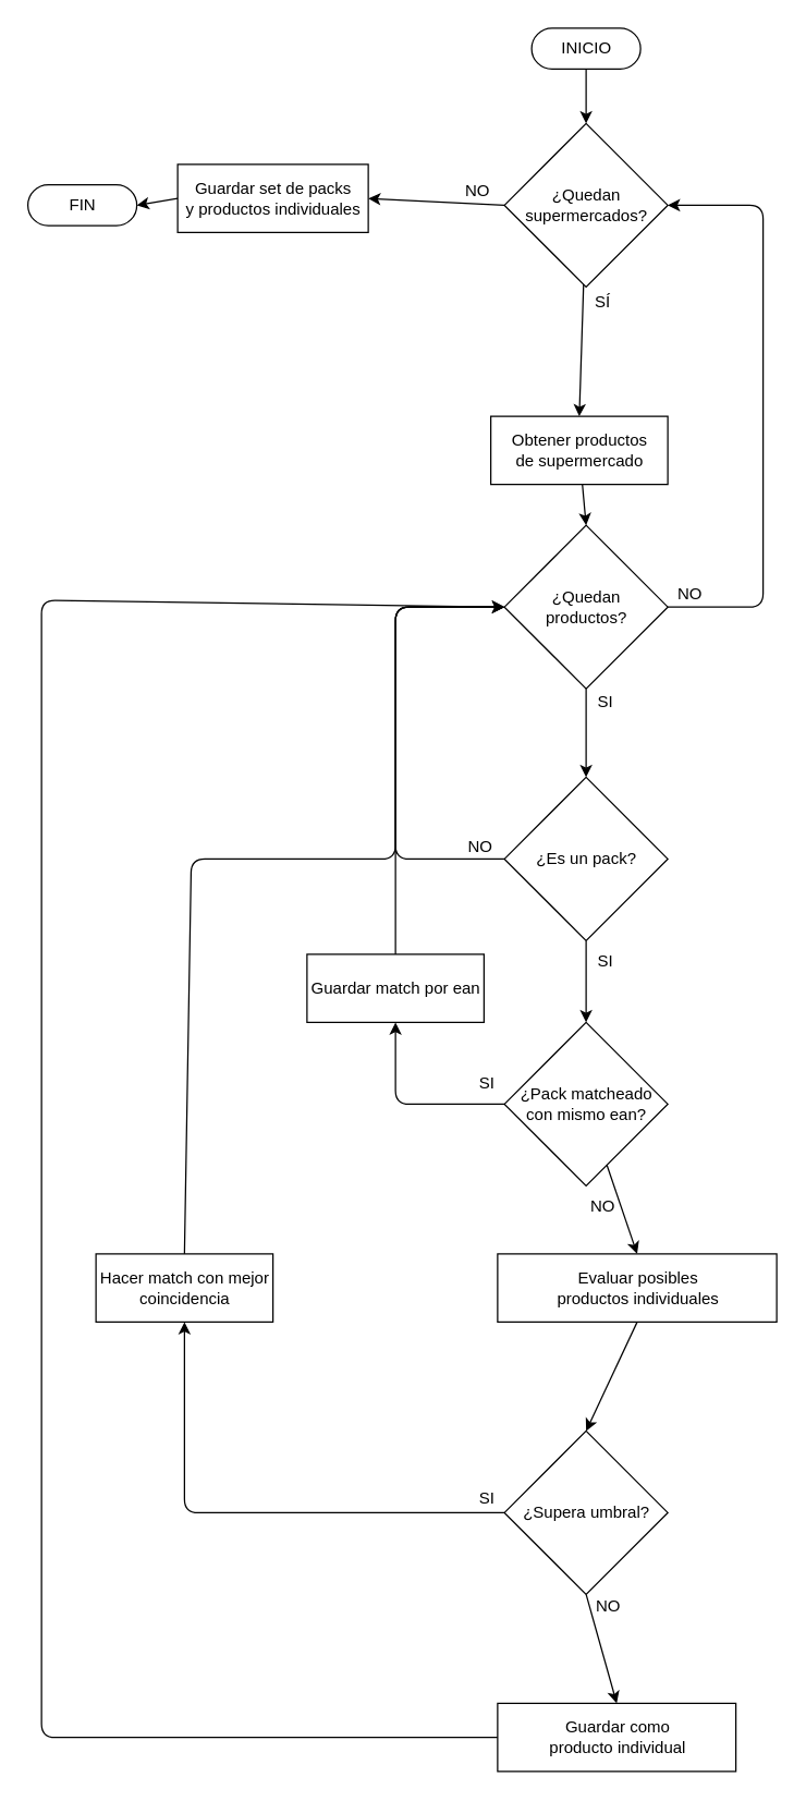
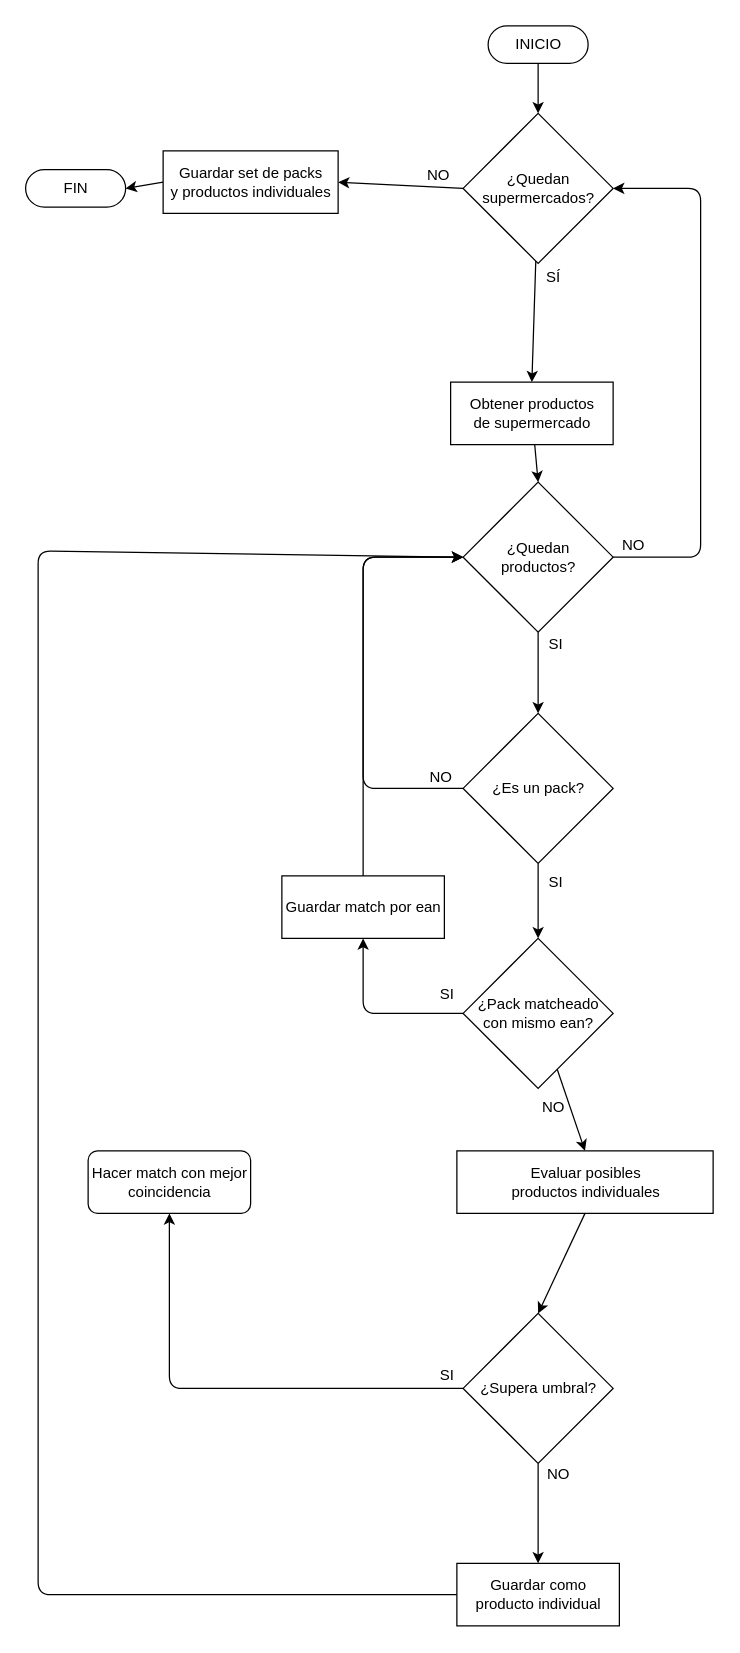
  <mxCell id="0" />
  <mxCell id="1" parent="0" />
  <mxCell id="2" style="edgeStyle=none;html=1;entryX=0.5;entryY=0;entryDx=0;entryDy=0;" edge="1" parent="1" source="4" target="7"><mxGeometry relative="1" as="geometry" /></mxCell>
  <mxCell id="3" style="edgeStyle=none;html=1;exitX=0;exitY=0.5;exitDx=0;exitDy=0;entryX=1;entryY=0.5;entryDx=0;entryDy=0;" edge="1" parent="1" source="4" target="40"><mxGeometry relative="1" as="geometry"><mxPoint x="290" y="150" as="targetPoint" /></mxGeometry></mxCell>
  <mxCell id="4" value="¿Quedan &lt;br&gt;supermercados?" style="shape=rhombus;html=1;dashed=0;whitespace=wrap;perimeter=rhombusPerimeter;" vertex="1" parent="1"><mxGeometry x="370" y="90" width="120" height="120" as="geometry" /></mxCell>
  <mxCell id="5" style="edgeStyle=none;html=1;entryX=0.5;entryY=0;entryDx=0;entryDy=0;exitX=0.5;exitY=0.5;exitDx=0;exitDy=15;exitPerimeter=0;" edge="1" parent="1" source="25" target="4"><mxGeometry relative="1" as="geometry"><mxPoint x="430" y="10" as="sourcePoint" /></mxGeometry></mxCell>
  <mxCell id="6" style="edgeStyle=none;html=1;entryX=0.5;entryY=0;entryDx=0;entryDy=0;" edge="1" parent="1" source="7" target="11"><mxGeometry relative="1" as="geometry" /></mxCell>
  <mxCell id="7" value="Obtener productos&lt;br&gt;de supermercado" style="html=1;dashed=0;whitespace=wrap;" vertex="1" parent="1"><mxGeometry x="360" y="305" width="130" height="50" as="geometry" /></mxCell>
  <mxCell id="8" value="SÍ" style="text;html=1;align=center;verticalAlign=middle;resizable=0;points=[];autosize=1;strokeColor=none;fillColor=none;" vertex="1" parent="1"><mxGeometry x="427" y="206" width="30" height="30" as="geometry" /></mxCell>
  <mxCell id="9" style="edgeStyle=none;html=1;entryX=1;entryY=0.5;entryDx=0;entryDy=0;exitX=1;exitY=0.5;exitDx=0;exitDy=0;" edge="1" parent="1" source="11" target="4"><mxGeometry relative="1" as="geometry"><Array as="points"><mxPoint x="560" y="445" /><mxPoint x="560" y="150" /></Array></mxGeometry></mxCell>
  <mxCell id="10" style="edgeStyle=none;html=1;entryX=0.5;entryY=0;entryDx=0;entryDy=0;" edge="1" parent="1" source="11" target="15"><mxGeometry relative="1" as="geometry" /></mxCell>
  <mxCell id="11" value="¿Quedan &lt;br&gt;productos?" style="shape=rhombus;html=1;dashed=0;whitespace=wrap;perimeter=rhombusPerimeter;" vertex="1" parent="1"><mxGeometry x="370" y="385" width="120" height="120" as="geometry" /></mxCell>
  <mxCell id="12" value="NO" style="text;html=1;align=center;verticalAlign=middle;resizable=0;points=[];autosize=1;strokeColor=none;fillColor=none;" vertex="1" parent="1"><mxGeometry x="486" y="421" width="40" height="30" as="geometry" /></mxCell>
  <mxCell id="13" style="edgeStyle=none;html=1;entryX=0;entryY=0.5;entryDx=0;entryDy=0;exitX=0;exitY=0.5;exitDx=0;exitDy=0;" edge="1" parent="1" source="15" target="11"><mxGeometry relative="1" as="geometry"><Array as="points"><mxPoint x="290" y="630" /><mxPoint x="290" y="445" /></Array></mxGeometry></mxCell>
  <mxCell id="14" style="edgeStyle=none;html=1;entryX=0.5;entryY=0;entryDx=0;entryDy=0;" edge="1" parent="1" source="15" target="20"><mxGeometry relative="1" as="geometry" /></mxCell>
  <mxCell id="15" value="¿Es un pack?" style="shape=rhombus;html=1;dashed=0;whitespace=wrap;perimeter=rhombusPerimeter;" vertex="1" parent="1"><mxGeometry x="370" y="570" width="120" height="120" as="geometry" /></mxCell>
  <mxCell id="16" value="NO" style="text;html=1;align=center;verticalAlign=middle;resizable=0;points=[];autosize=1;strokeColor=none;fillColor=none;" vertex="1" parent="1"><mxGeometry x="332" y="606" width="40" height="30" as="geometry" /></mxCell>
  <mxCell id="17" value="SI" style="text;html=1;align=center;verticalAlign=middle;resizable=0;points=[];autosize=1;strokeColor=none;fillColor=none;" vertex="1" parent="1"><mxGeometry x="429" y="500" width="30" height="30" as="geometry" /></mxCell>
  <mxCell id="18" style="edgeStyle=none;html=1;exitX=0;exitY=0.5;exitDx=0;exitDy=0;entryX=0.5;entryY=1;entryDx=0;entryDy=0;" edge="1" parent="1" source="20" target="23"><mxGeometry relative="1" as="geometry"><mxPoint x="570" y="810" as="targetPoint" /><Array as="points"><mxPoint x="290" y="810" /></Array></mxGeometry></mxCell>
  <mxCell id="19" style="edgeStyle=none;html=1;entryX=0.5;entryY=0;entryDx=0;entryDy=0;" edge="1" parent="1" source="20" target="27"><mxGeometry relative="1" as="geometry" /></mxCell>
  <mxCell id="20" value="¿Pack matcheado&lt;br&gt;con mismo ean?" style="shape=rhombus;html=1;dashed=0;whitespace=wrap;perimeter=rhombusPerimeter;" vertex="1" parent="1"><mxGeometry x="370" y="750" width="120" height="120" as="geometry" /></mxCell>
  <mxCell id="21" value="SI" style="text;html=1;align=center;verticalAlign=middle;resizable=0;points=[];autosize=1;strokeColor=none;fillColor=none;" vertex="1" parent="1"><mxGeometry x="429" y="690" width="30" height="30" as="geometry" /></mxCell>
  <mxCell id="22" style="edgeStyle=none;html=1;exitX=0.5;exitY=0;exitDx=0;exitDy=0;entryX=0;entryY=0.5;entryDx=0;entryDy=0;" edge="1" parent="1" source="23" target="11"><mxGeometry relative="1" as="geometry"><mxPoint x="310" y="650" as="targetPoint" /><Array as="points"><mxPoint x="290" y="445" /></Array></mxGeometry></mxCell>
  <mxCell id="23" value="Guardar match por ean" style="html=1;dashed=0;whitespace=wrap;" vertex="1" parent="1"><mxGeometry x="225" y="700" width="130" height="50" as="geometry" /></mxCell>
  <mxCell id="24" value="SI" style="text;html=1;align=center;verticalAlign=middle;resizable=0;points=[];autosize=1;strokeColor=none;fillColor=none;" vertex="1" parent="1"><mxGeometry x="342" y="780" width="30" height="30" as="geometry" /></mxCell>
  <mxCell id="25" value="INICIO" style="html=1;dashed=0;whitespace=wrap;shape=mxgraph.dfd.start" vertex="1" parent="1"><mxGeometry x="390" y="20" width="80" height="30" as="geometry" /></mxCell>
  <mxCell id="26" style="edgeStyle=none;html=1;exitX=0.5;exitY=1;exitDx=0;exitDy=0;entryX=0.5;entryY=0;entryDx=0;entryDy=0;" edge="1" parent="1" source="27" target="33"><mxGeometry relative="1" as="geometry" /></mxCell>
  <mxCell id="27" value="Evaluar posibles&lt;br&gt;productos individuales" style="html=1;dashed=0;whitespace=wrap;" vertex="1" parent="1"><mxGeometry x="365" y="920" width="205" height="50" as="geometry" /></mxCell>
  <mxCell id="28" value="NO" style="text;html=1;align=center;verticalAlign=middle;resizable=0;points=[];autosize=1;strokeColor=none;fillColor=none;" vertex="1" parent="1"><mxGeometry x="422" y="870" width="40" height="30" as="geometry" /></mxCell>
- <mxCell id="29" style="edgeStyle=none;html=1;exitX=0.5;exitY=0;exitDx=0;exitDy=0;entryX=0;entryY=0.5;entryDx=0;entryDy=0;" edge="1" parent="1" source="30" target="11"><mxGeometry relative="1" as="geometry"><Array as="points"><mxPoint x="140" y="630" /><mxPoint x="290" y="630" /><mxPoint x="290" y="445" /></Array></mxGeometry></mxCell>
- <mxCell id="30" value="Hacer match con mejor&lt;br&gt;coincidencia" style="html=1;dashed=0;whitespace=wrap;" vertex="1" parent="1"><mxGeometry x="70" y="920" width="130" height="50" as="geometry" /></mxCell>
+ <mxCell id="30" value="Hacer match con mejor&lt;br&gt;coincidencia" style="html=1;dashed=0;whitespace=wrap;rounded=1;" vertex="1" parent="1"><mxGeometry x="70" y="920" width="130" height="50" as="geometry" /></mxCell>
  <mxCell id="31" style="edgeStyle=none;html=1;exitX=0;exitY=0.5;exitDx=0;exitDy=0;entryX=0.5;entryY=1;entryDx=0;entryDy=0;" edge="1" parent="1" source="33" target="30"><mxGeometry relative="1" as="geometry"><mxPoint x="130" y="1110" as="targetPoint" /><Array as="points"><mxPoint x="135" y="1110" /></Array></mxGeometry></mxCell>
  <mxCell id="32" style="edgeStyle=none;html=1;exitX=0.5;exitY=1;exitDx=0;exitDy=0;entryX=0.5;entryY=0;entryDx=0;entryDy=0;" edge="1" parent="1" source="33" target="36"><mxGeometry relative="1" as="geometry" /></mxCell>
  <mxCell id="33" value="¿Supera umbral?" style="shape=rhombus;html=1;dashed=0;whitespace=wrap;perimeter=rhombusPerimeter;" vertex="1" parent="1"><mxGeometry x="370" y="1050" width="120" height="120" as="geometry" /></mxCell>
  <mxCell id="34" value="SI" style="text;html=1;align=center;verticalAlign=middle;resizable=0;points=[];autosize=1;strokeColor=none;fillColor=none;" vertex="1" parent="1"><mxGeometry x="342" y="1085" width="30" height="30" as="geometry" /></mxCell>
  <mxCell id="35" style="edgeStyle=none;html=1;exitX=0;exitY=0.5;exitDx=0;exitDy=0;entryX=0;entryY=0.5;entryDx=0;entryDy=0;" edge="1" parent="1" source="36" target="11"><mxGeometry relative="1" as="geometry"><Array as="points"><mxPoint x="30" y="1275" /><mxPoint x="30" y="440" /></Array></mxGeometry></mxCell>
- <mxCell id="36" value="Guardar como &lt;br&gt;producto individual" style="html=1;dashed=0;whitespace=wrap;" vertex="1" parent="1"><mxGeometry x="365" y="1250" width="175" height="50" as="geometry" /></mxCell>
+ <mxCell id="36" value="Guardar como &lt;br&gt;producto individual" style="html=1;dashed=0;whitespace=wrap;" vertex="1" parent="1"><mxGeometry x="365" y="1250" width="130" height="50" as="geometry" /></mxCell>
  <mxCell id="37" value="NO" style="text;html=1;align=center;verticalAlign=middle;resizable=0;points=[];autosize=1;strokeColor=none;fillColor=none;" vertex="1" parent="1"><mxGeometry x="426" y="1164" width="40" height="30" as="geometry" /></mxCell>
  <mxCell id="38" value="NO" style="text;html=1;align=center;verticalAlign=middle;resizable=0;points=[];autosize=1;strokeColor=none;fillColor=none;" vertex="1" parent="1"><mxGeometry x="330" y="125" width="40" height="30" as="geometry" /></mxCell>
  <mxCell id="39" style="edgeStyle=none;html=1;exitX=0;exitY=0.5;exitDx=0;exitDy=0;entryX=1;entryY=0.5;entryDx=0;entryDy=0;entryPerimeter=0;" edge="1" parent="1" source="40" target="41"><mxGeometry relative="1" as="geometry" /></mxCell>
  <mxCell id="40" value="Guardar set de packs&lt;br&gt;y productos individuales" style="html=1;dashed=0;whitespace=wrap;" vertex="1" parent="1"><mxGeometry x="130" y="120" width="140" height="50" as="geometry" /></mxCell>
  <mxCell id="41" value="FIN" style="html=1;dashed=0;whitespace=wrap;shape=mxgraph.dfd.start" vertex="1" parent="1"><mxGeometry x="20" y="135" width="80" height="30" as="geometry" /></mxCell>
